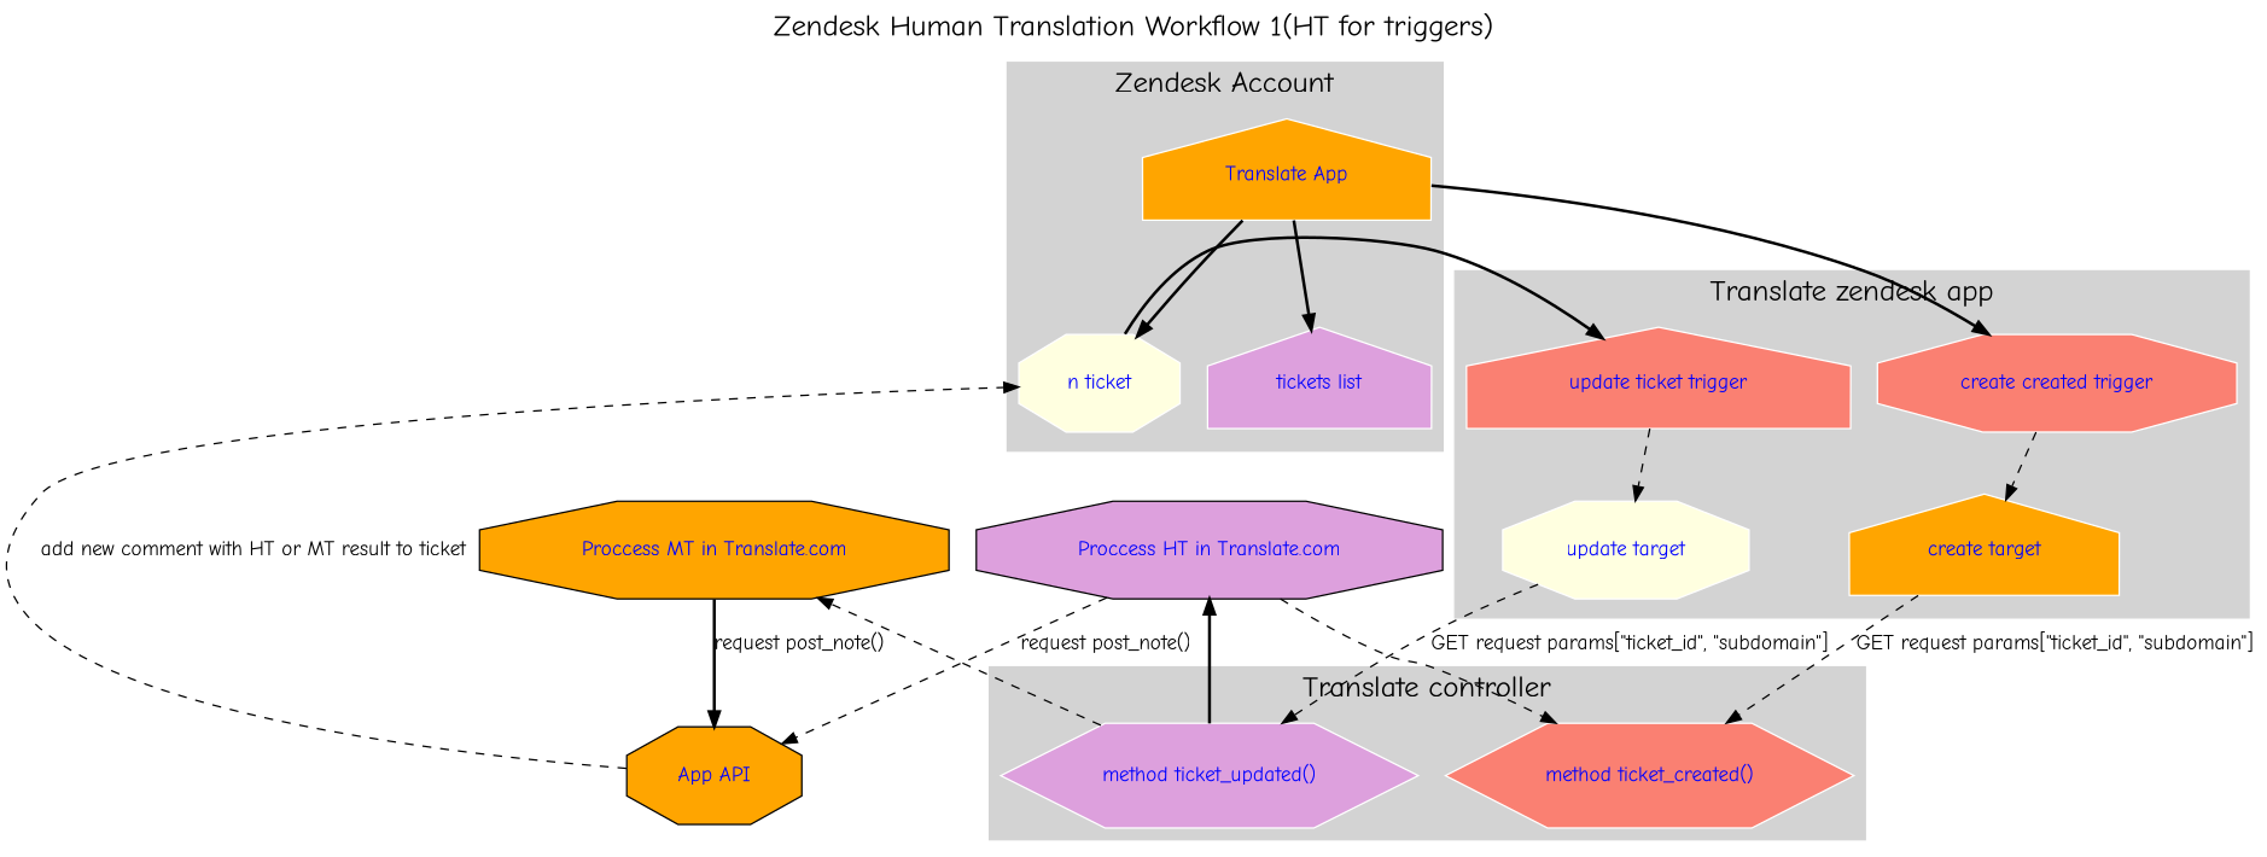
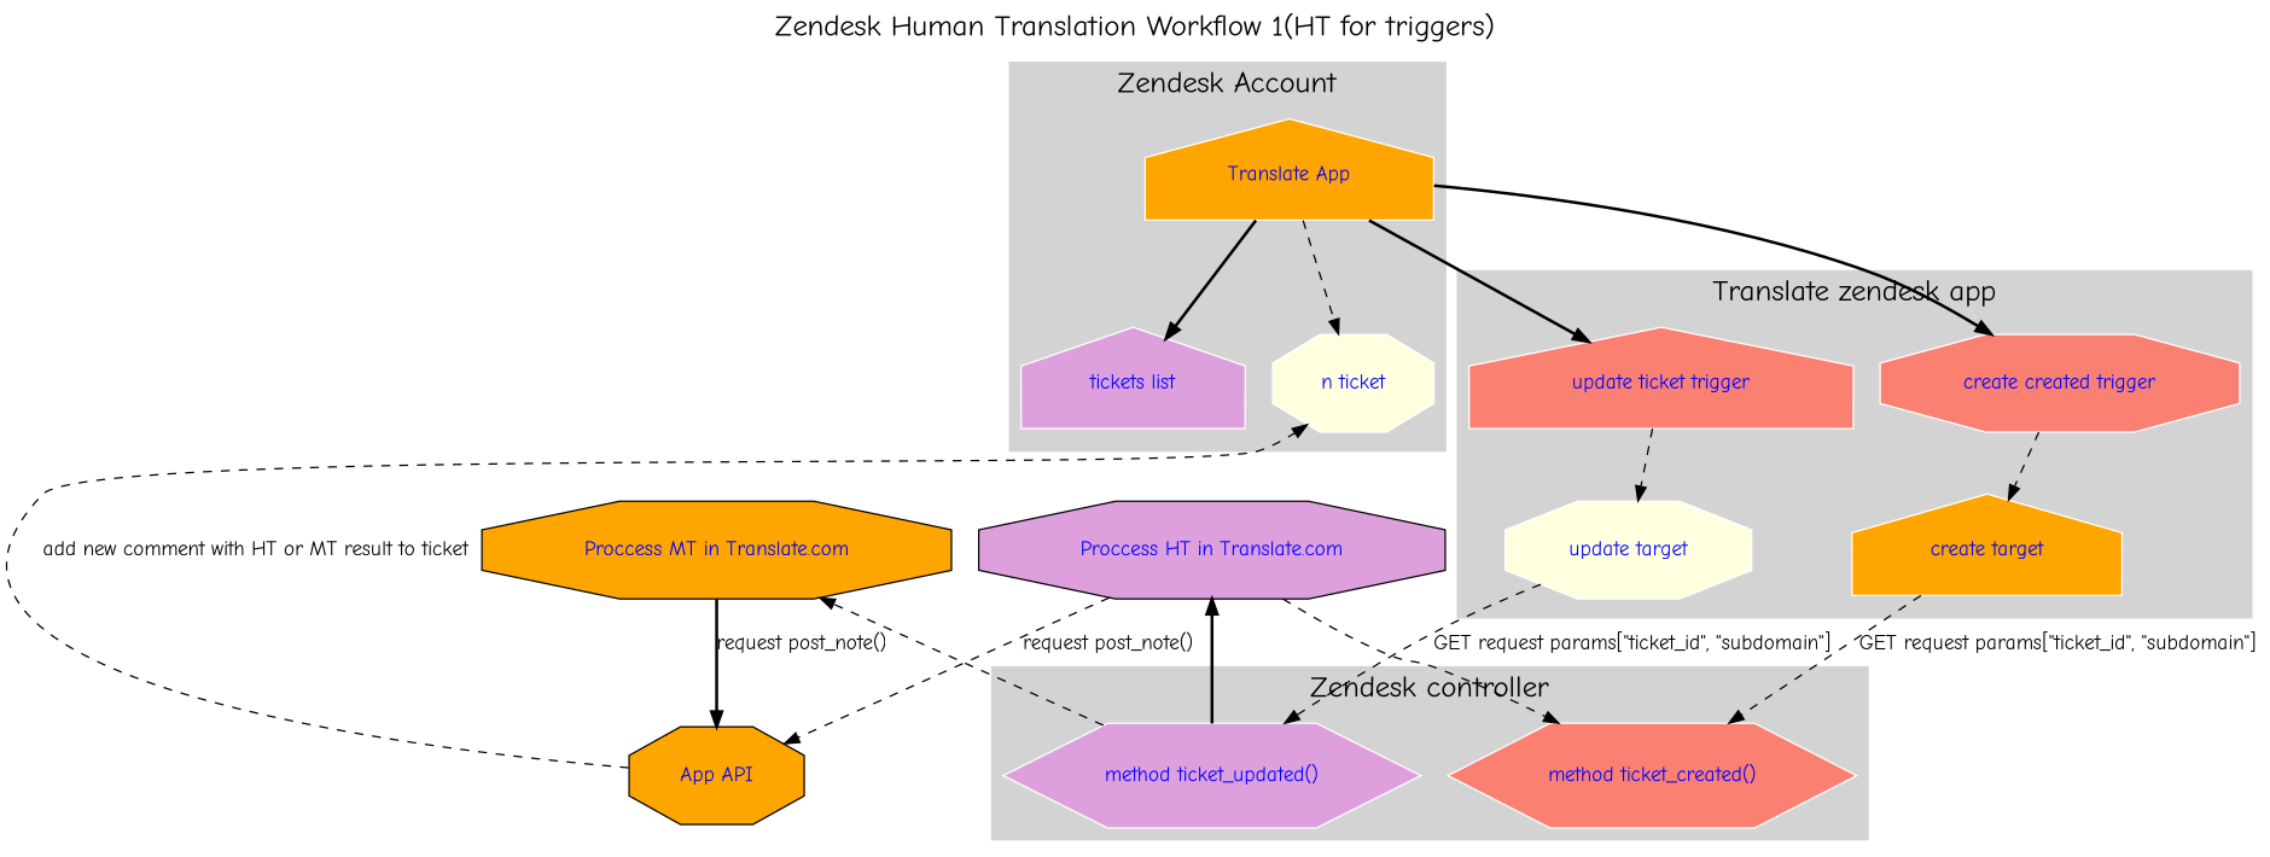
  digraph {
    fontname="Comic Neue"
    fontsize=20
    label="Zendesk Human Translation Workflow 1(HT for triggers)"
    labelloc=t
    node [color=white fillcolor=orange fontcolor=blue fontname="Comic Neue" fontsize=14 margin=0.2 shape=octagon style=filled]
    edge [fontname="Comic Neue" style=dashed]
    "tickets list" [fillcolor=plum shape=house width=1]
    "n ticket" [fillcolor=lightyellow width=1]
    "Translate App" [shape=house width=1]
    n4 [fillcolor=salmon label="create created trigger" width=1]
    "update ticket trigger" [fillcolor=salmon shape=house width=1]
    "create target" [shape=house width=1]
    "update target" [fillcolor=lightyellow width=1]
    "method ticket_created()" [fillcolor=salmon shape=hexagon width=1]
    "method ticket_updated()" [fillcolor=plum shape=hexagon width=1]
    "Proccess HT in Translate.com" [fillcolor=plum width=1 color=""]
    "Proccess MT in Translate.com" [width=1 color=""]
    n12 [label="App API" width=1 color=""]
    subgraph cluster_1 {
      color=lightgrey
      label="Zendesk Account"
      style=filled
      "tickets list"
      "n ticket"
      "Translate App"
    }
    subgraph cluster_2 {
      color=lightgrey
      label="Translate zendesk app"
      style=filled
      n4
      "update ticket trigger"
      "create target"
      "update target"
    }
    subgraph cluster_3 {
      color=lightgrey
-     label="Translate controller"
+     label="Zendesk controller"
      style=filled
      "method ticket_created()"
      "method ticket_updated()"
    }
    "Translate App" -> "tickets list" [style=bold]
-   "Translate App" -> "n ticket" [style=bold]
+   "Translate App" -> "n ticket"
    "Translate App" -> n4 [style=bold]
-   "n ticket" -> "update ticket trigger" [style=bold]
+   "Translate App" -> "update ticket trigger" [style=bold]
    n4 -> "create target"
    "update ticket trigger" -> "update target"
    "create target" -> "method ticket_created()" [label="GET request params[\"ticket_id\", \"subdomain\"]"]
    "update target" -> "method ticket_updated()" [label="GET request params[\"ticket_id\", \"subdomain\"]"]
    "method ticket_updated()" -> "Proccess HT in Translate.com" [style=bold]
    "method ticket_updated()" -> "Proccess MT in Translate.com"
    "Proccess HT in Translate.com" -> "method ticket_created()"
    "Proccess HT in Translate.com" -> n12 [label="request post_note()"]
    "Proccess MT in Translate.com" -> n12 [label="request post_note()" style=bold]
    n12 -> "n ticket" [label="add new comment with HT or MT result to ticket"]
  }
